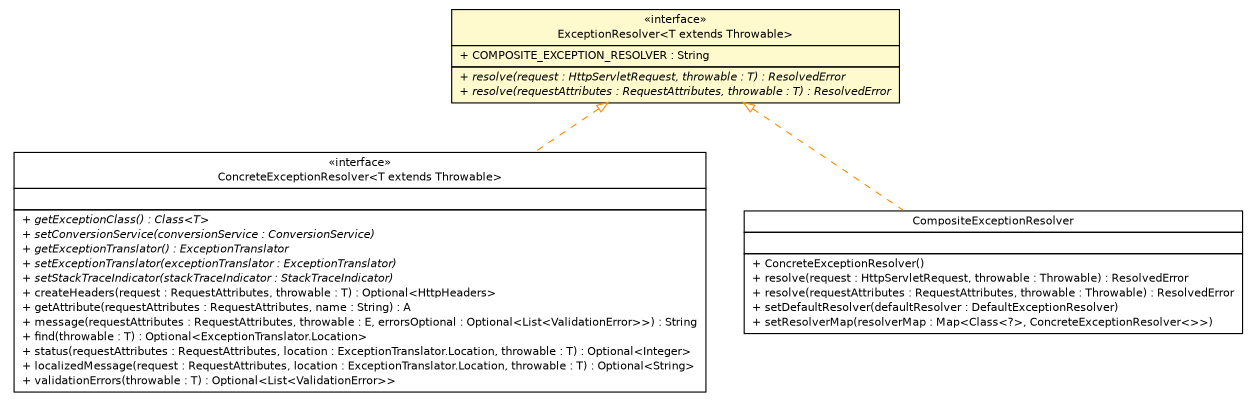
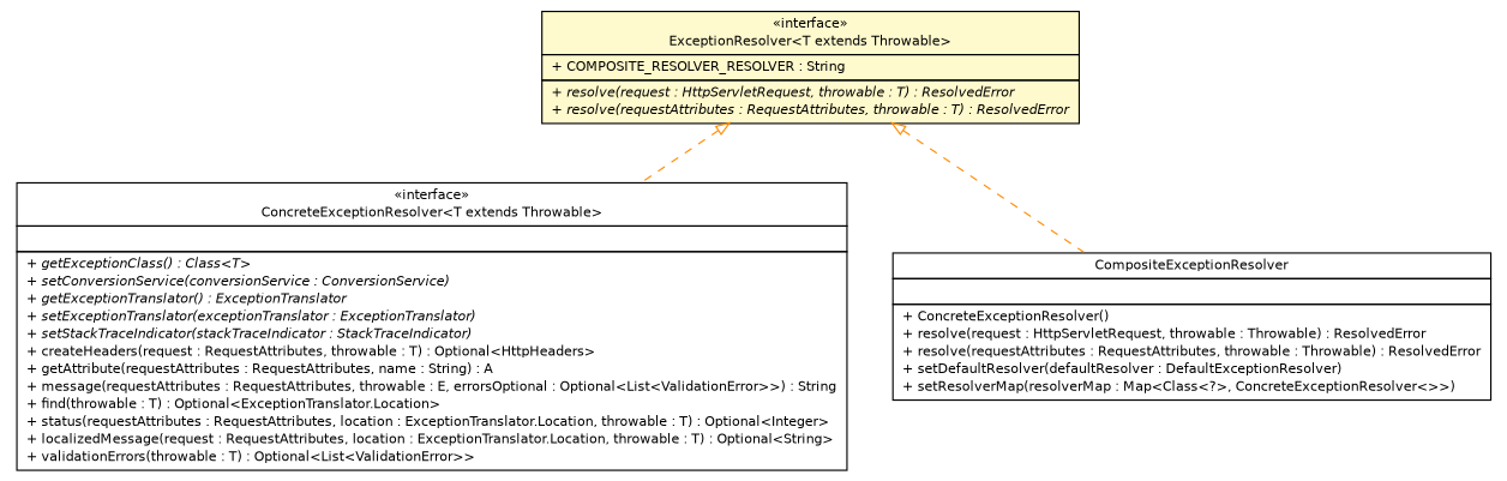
  digraph {
    nodesep=0.25
    ranksep=0.5
    node [fontcolor=black fontname=Helvetica fontsize=10.0 shape=plaintext]
    edge [arrowtail=empty color=darkorange dir=back fontname=Helvetica fontsize=10 headport=p labelfontname=Helvetica labelfontsize=10 style=dashed tailport=p]
    n1 [label=<<table title="cn.home1.oss.lib.errorhandle.api.ConcreteExceptionResolver" border="0" cellborder="1" cellspacing="0" cellpadding="2" port="p" href="./ConcreteExceptionResolver.html"> 		<tr><td><table border="0" cellspacing="0" cellpadding="1"> <tr><td align="center" balign="center"> &#171;interface&#187; </td></tr> <tr><td align="center" balign="center"> ConcreteExceptionResolver&lt;T extends Throwable&gt; </td></tr> 		</table></td></tr> 		<tr><td><table border="0" cellspacing="0" cellpadding="1"> <tr><td align="left" balign="left">  </td></tr> 		</table></td></tr> 		<tr><td><table border="0" cellspacing="0" cellpadding="1"> <tr><td align="left" balign="left"><font face="Helvetica-Oblique" point-size="10.0"> + getExceptionClass() : Class&lt;T&gt; </font></td></tr> <tr><td align="left" balign="left"><font face="Helvetica-Oblique" point-size="10.0"> + setConversionService(conversionService : ConversionService) </font></td></tr> <tr><td align="left" balign="left"><font face="Helvetica-Oblique" point-size="10.0"> + getExceptionTranslator() : ExceptionTranslator </font></td></tr> <tr><td align="left" balign="left"><font face="Helvetica-Oblique" point-size="10.0"> + setExceptionTranslator(exceptionTranslator : ExceptionTranslator) </font></td></tr> <tr><td align="left" balign="left"><font face="Helvetica-Oblique" point-size="10.0"> + setStackTraceIndicator(stackTraceIndicator : StackTraceIndicator) </font></td></tr> <tr><td align="left" balign="left"> + createHeaders(request : RequestAttributes, throwable : T) : Optional&lt;HttpHeaders&gt; </td></tr> <tr><td align="left" balign="left"> + getAttribute(requestAttributes : RequestAttributes, name : String) : A </td></tr> <tr><td align="left" balign="left"> + message(requestAttributes : RequestAttributes, throwable : E, errorsOptional : Optional&lt;List&lt;ValidationError&gt;&gt;) : String </td></tr> <tr><td align="left" balign="left"> + find(throwable : T) : Optional&lt;ExceptionTranslator.Location&gt; </td></tr> <tr><td align="left" balign="left"> + status(requestAttributes : RequestAttributes, location : ExceptionTranslator.Location, throwable : T) : Optional&lt;Integer&gt; </td></tr> <tr><td align="left" balign="left"> + localizedMessage(request : RequestAttributes, location : ExceptionTranslator.Location, throwable : T) : Optional&lt;String&gt; </td></tr> <tr><td align="left" balign="left"> + validationErrors(throwable : T) : Optional&lt;List&lt;ValidationError&gt;&gt; </td></tr> 		</table></td></tr> 		</table>>]
-   n2 [label=<<table title="cn.home1.oss.lib.errorhandle.api.ExceptionResolver" border="0" cellborder="1" cellspacing="0" cellpadding="2" port="p" bgcolor="lemonChiffon" href="./ExceptionResolver.html"> 		<tr><td><table border="0" cellspacing="0" cellpadding="1"> <tr><td align="center" balign="center"> &#171;interface&#187; </td></tr> <tr><td align="center" balign="center"> ExceptionResolver&lt;T extends Throwable&gt; </td></tr> 		</table></td></tr> 		<tr><td><table border="0" cellspacing="0" cellpadding="1"> <tr><td align="left" balign="left"> + COMPOSITE_EXCEPTION_RESOLVER : String </td></tr> 		</table></td></tr> 		<tr><td><table border="0" cellspacing="0" cellpadding="1"> <tr><td align="left" balign="left"><font face="Helvetica-Oblique" point-size="10.0"> + resolve(request : HttpServletRequest, throwable : T) : ResolvedError </font></td></tr> <tr><td align="left" balign="left"><font face="Helvetica-Oblique" point-size="10.0"> + resolve(requestAttributes : RequestAttributes, throwable : T) : ResolvedError </font></td></tr> 		</table></td></tr> 		</table>>]
+   n2 [label=<<table title="cn.home1.oss.lib.errorhandle.api.ExceptionResolver" border="0" cellborder="1" cellspacing="0" cellpadding="2" port="p" bgcolor="lemonChiffon" href="./ExceptionResolver.html"> 		<tr><td><table border="0" cellspacing="0" cellpadding="1"> <tr><td align="center" balign="center"> &#171;interface&#187; </td></tr> <tr><td align="center" balign="center"> ExceptionResolver&lt;T extends Throwable&gt; </td></tr> 		</table></td></tr> 		<tr><td><table border="0" cellspacing="0" cellpadding="1"> <tr><td align="left" balign="left"> + COMPOSITE_RESOLVER_RESOLVER : String </td></tr> 		</table></td></tr> 		<tr><td><table border="0" cellspacing="0" cellpadding="1"> <tr><td align="left" balign="left"><font face="Helvetica-Oblique" point-size="10.0"> + resolve(request : HttpServletRequest, throwable : T) : ResolvedError </font></td></tr> <tr><td align="left" balign="left"><font face="Helvetica-Oblique" point-size="10.0"> + resolve(requestAttributes : RequestAttributes, throwable : T) : ResolvedError </font></td></tr> 		</table></td></tr> 		</table>>]
    n3 [label=<<table title="cn.home1.oss.lib.errorhandle.internal.CompositeExceptionResolver" border="0" cellborder="1" cellspacing="0" cellpadding="2" port="p" href="../internal/CompositeExceptionResolver.html"> 		<tr><td><table border="0" cellspacing="0" cellpadding="1"> <tr><td align="center" balign="center"> CompositeExceptionResolver </td></tr> 		</table></td></tr> 		<tr><td><table border="0" cellspacing="0" cellpadding="1"> <tr><td align="left" balign="left">  </td></tr> 		</table></td></tr> 		<tr><td><table border="0" cellspacing="0" cellpadding="1"> <tr><td align="left" balign="left"> + ConcreteExceptionResolver() </td></tr> <tr><td align="left" balign="left"> + resolve(request : HttpServletRequest, throwable : Throwable) : ResolvedError </td></tr> <tr><td align="left" balign="left"> + resolve(requestAttributes : RequestAttributes, throwable : Throwable) : ResolvedError </td></tr> <tr><td align="left" balign="left"> + setDefaultResolver(defaultResolver : DefaultExceptionResolver) </td></tr> <tr><td align="left" balign="left"> + setResolverMap(resolverMap : Map&lt;Class&lt;?&gt;, ConcreteExceptionResolver&lt;&gt;&gt;) </td></tr> 		</table></td></tr> 		</table>>]
    n2 -> n1
    n2 -> n3
  }
